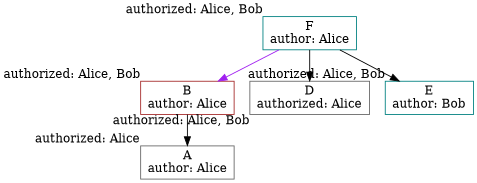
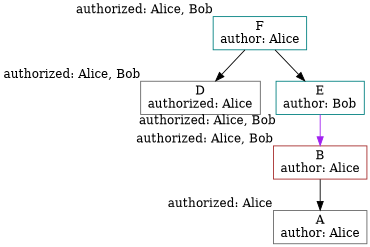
  digraph {
    fontname="DejaVu Serif"
    node [color=gray40 fontname="DejaVu Serif" shape=box xlabel="authorized: Alice, Bob"]
    edge [color=black fontname="DejaVu Serif"]
    n1 [label="A\nauthor: Alice" xlabel="authorized: Alice"]
    n2 [color=brown label="B\nauthor: Alice"]
    n3 [label="D\nauthorized: Alice"]
    n4 [color=teal label="E\nauthor: Bob"]
    n5 [color=teal label="F\nauthor: Alice"]
    n2 -> n1
-   n5 -> n2 [color=purple]
+   n4 -> n2 [color=purple]
    n5 -> n3
    n5 -> n4
  }
